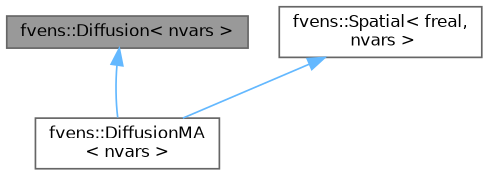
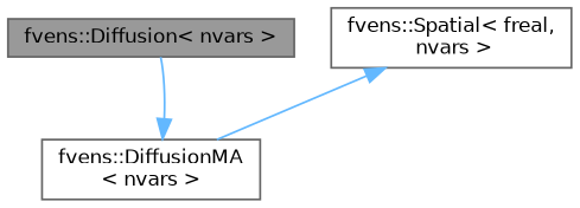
  digraph {
    node [color=gray40 fillcolor=white fontname=Helvetica fontsize=10 shape=box style=filled]
    edge [color=steelblue1 dir=back fontname=Helvetica fontsize=10 labelfontname=Helvetica labelfontsize=10 style=solid]
    n1 [fillcolor=grey60 fontcolor=black height=0.2 label="fvens::Diffusion\< nvars \>" width=0.4]
    n2 [height=0.2 label="fvens::DiffusionMA\l\< nvars \>" width=0.4]
    n3 [height=0.2 label="fvens::Spatial\< freal,\l nvars \>" width=0.4]
-   n1 -> n2
+   n2 -> n1
    n3 -> n2
  }
